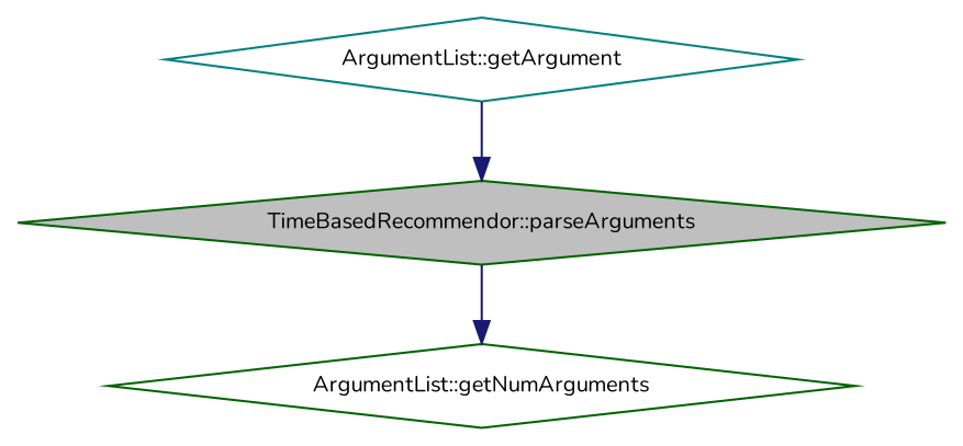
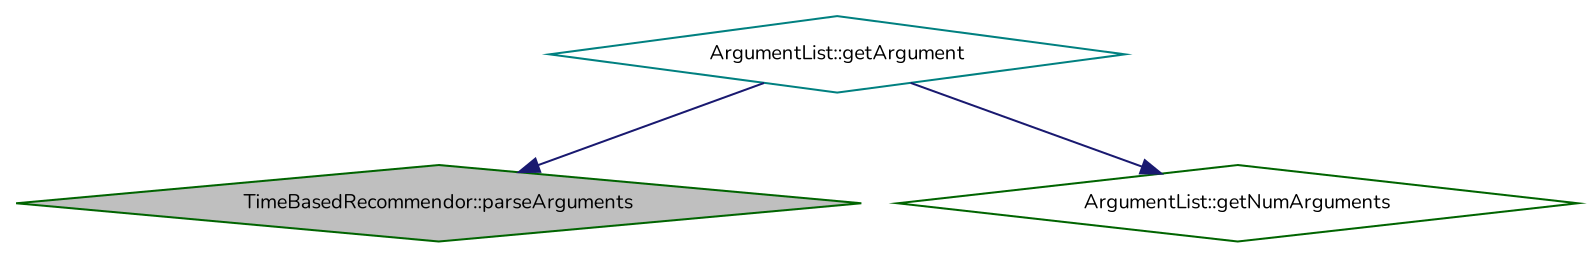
  digraph {
    fontname=Nunito
    rankdir=TB
    node [color=darkgreen fillcolor=white fontname=Nunito fontsize=10 shape=diamond style=filled]
    edge [color=midnightblue fontname=Nunito fontsize=10 labelfontname=Helvetica labelfontsize=10 style=solid]
    n1 [fillcolor=grey75 fontcolor=black height=0.2 label="TimeBasedRecommendor::parseArguments" width=0.4]
    n2 [height=0.2 label="ArgumentList::getNumArguments" width=0.4]
    n3 [color=teal height=0.2 label="ArgumentList::getArgument" width=0.4]
-   n1 -> n2
+   n3 -> n2
    n3 -> n1
  }
